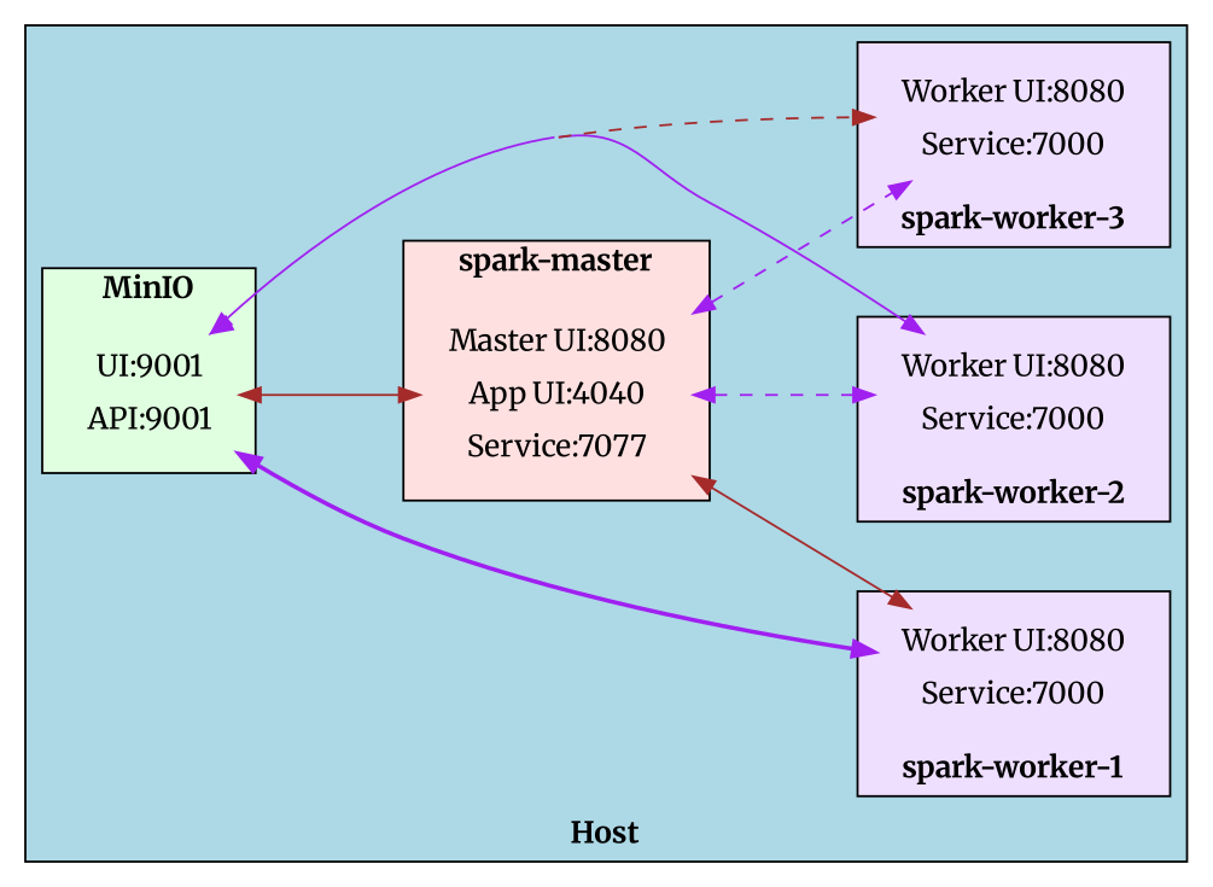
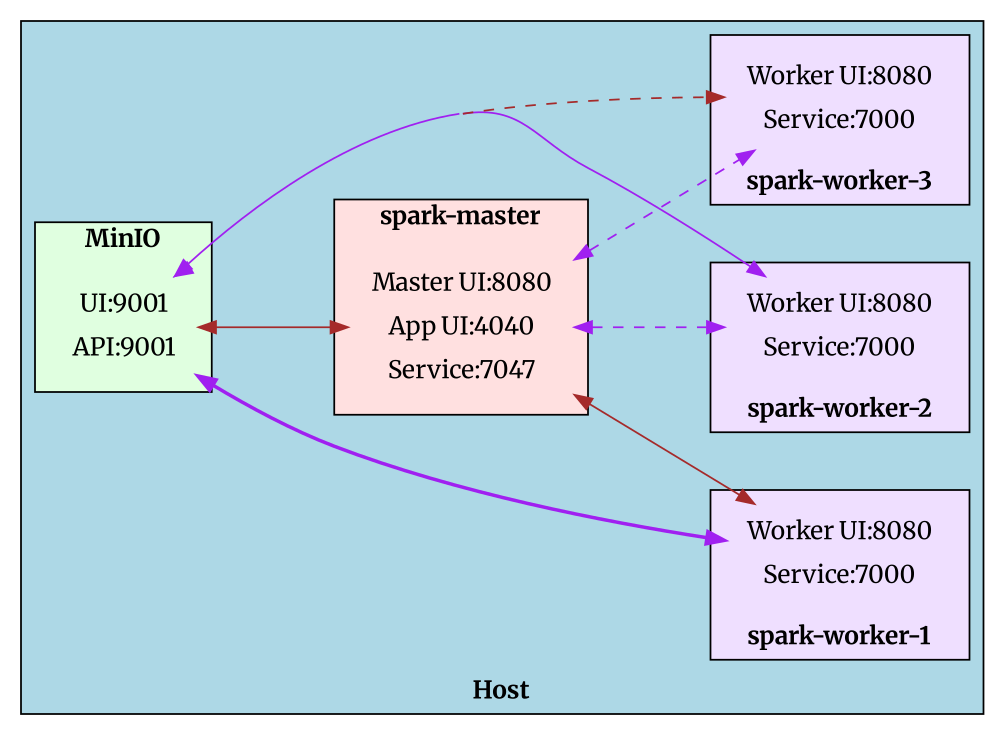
  digraph {
    concentrate=True
    fontname=Merriweather
    nodesep=1
    rankdir=LR
    ranksep=1.2
    node [fontname=Merriweather shape=none]
    edge [dir=both fontname=Merriweather color=purple style=solid]
    n1 [label=<         <TABLE border="0" cellspacing="0" cellpadding="5">           <tr>             <td>UI:9001</td>           </tr>           <tr>             <td>API:9001</td>           </tr>         </TABLE>       >]
-   n2 [label=<         <TABLE border="0" cellspacing="0" cellpadding="5">           <tr>             <td>Master UI:8080</td>           </tr>           <tr>             <td>App UI:4040</td>           </tr>           <tr>             <td>Service:7077</td>           </tr>         </TABLE>       >]
+   n2 [label=<         <TABLE border="0" cellspacing="0" cellpadding="5">           <tr>             <td>Master UI:8080</td>           </tr>           <tr>             <td>App UI:4040</td>           </tr>           <tr>             <td>Service:7047</td>           </tr>         </TABLE>       >]
    n3 [label=<         <TABLE border="0" cellspacing="0" cellpadding="5">           <tr>             <td>Worker UI:8080</td>           </tr>           <tr>             <td>Service:7000</td>           </tr>         </TABLE>       >]
    n4 [label=<         <TABLE border="0" cellspacing="0" cellpadding="5">           <tr>             <td>Worker UI:8080</td>           </tr>           <tr>             <td>Service:7000</td>           </tr>         </TABLE>       >]
    n5 [label=<         <TABLE border="0" cellspacing="0" cellpadding="5">           <tr>             <td>Worker UI:8080</td>           </tr>           <tr>             <td>Service:7000</td>           </tr>         </TABLE>       >]
    subgraph cluster_1 {
      bgcolor=lightblue
      label=<<b>Host</b>>
      labelloc=bottom
      style=filled
      subgraph cluster_2 {
        bgcolor="#e0ffe0"
        label=<<b>MinIO</b>>
        labelloc=top
        style=filled
        n1
      }
      subgraph cluster_3 {
        bgcolor="#ffe0e0"
        label=<<b>spark-master</b>>
        labelloc=top
        style=filled
        n2
      }
      subgraph cluster_4 {
        bgcolor="#efdfff"
        label=<<b>spark-worker-1</b>>
        labelloc=bottom
        style=filled
        n3
      }
      subgraph cluster_5 {
        bgcolor="#efdfff"
        label=<<b>spark-worker-2</b>>
        labelloc=bottom
        style=filled
        n4
      }
      subgraph cluster_6 {
        bgcolor="#efdfff"
        label=<<b>spark-worker-3</b>>
        labelloc=bottom
        style=filled
        n5
      }
    }
    n1 -> n2 [color=brown]
    n1 -> n3 [style=bold]
    n1 -> n4
    n1 -> n5 [color=brown style=dashed]
    n2 -> n3 [color=brown]
    n2 -> n4 [style=dashed]
    n2 -> n5 [style=dashed]
  }
